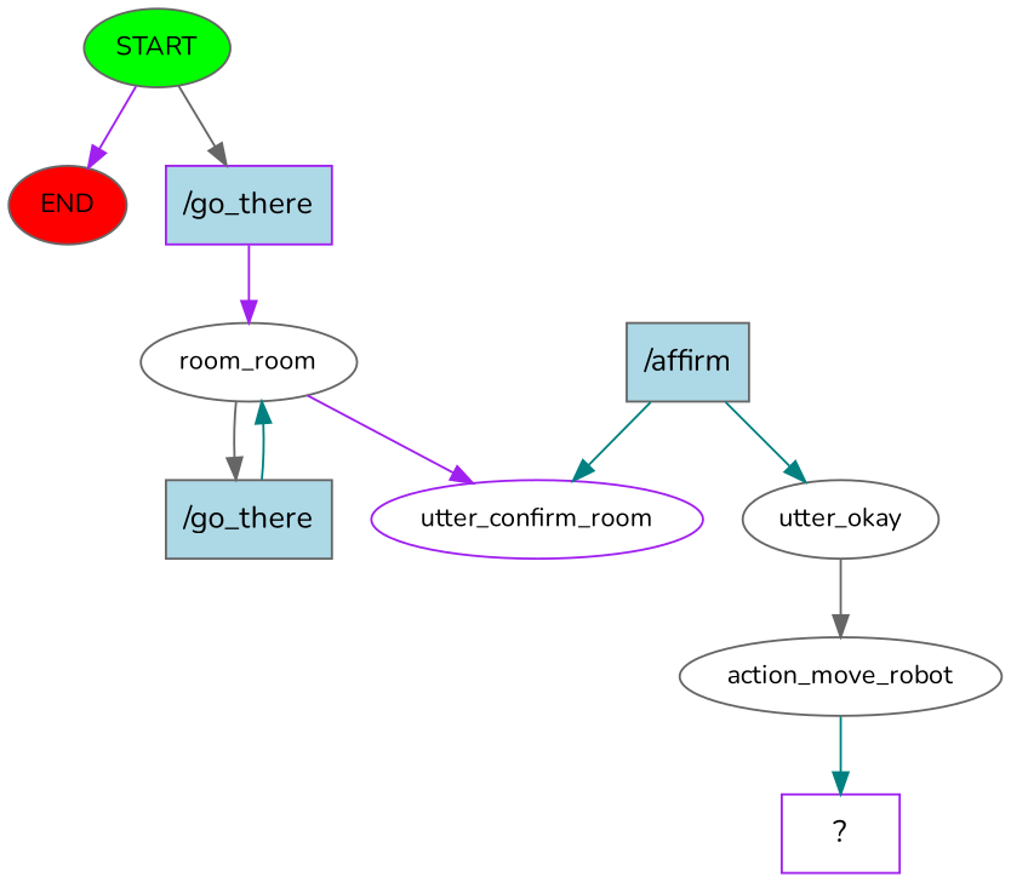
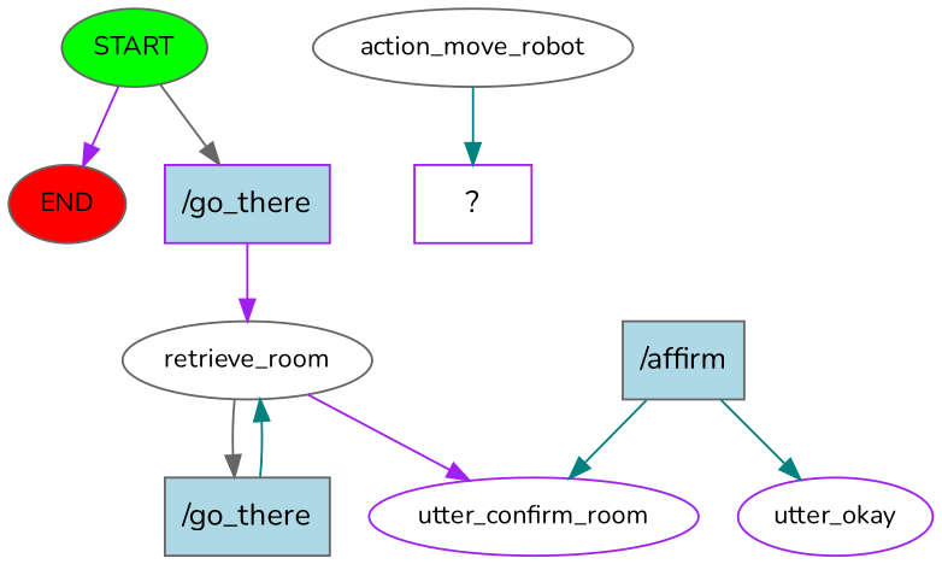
  digraph {
    fontname=Nunito
    node [color=gray40 fontname=Nunito fontsize=12]
    edge [color=teal fontname=Nunito]
    n1 [fillcolor=green label=START style=filled]
    n2 [fillcolor=red label=END style=filled]
    n3 [color=purple fillcolor=lightblue label="/go_there" shape=rect style=filled fontsize=""]
-   n4 [label=room_room]
+   n4 [label=retrieve_room]
    n5 [color=purple label=utter_confirm_room]
    n6 [fillcolor=lightblue label="/go_there" shape=rect style=filled fontsize=""]
    n7 [fillcolor=lightblue label="/affirm" shape=rect style=filled fontsize=""]
-   n8 [label=utter_okay]
+   n8 [color=purple label=utter_okay]
    n9 [label=action_move_robot]
    n10 [color=purple label="  ?  " shape=rect fontsize=""]
    n1 -> n2 [color=purple]
    n1 -> n3 [color=gray40]
    n3 -> n4 [color=purple]
    n4 -> n5 [color=purple]
    n4 -> n6 [color=gray40]
    n6 -> n4
    n7 -> n5
    n7 -> n8
-   n8 -> n9 [color=gray40]
    n9 -> n10
  }
